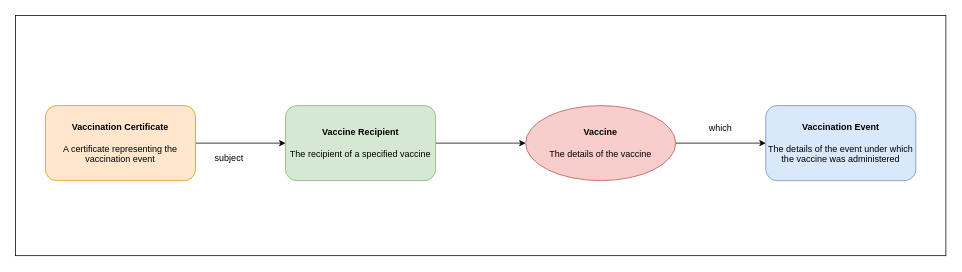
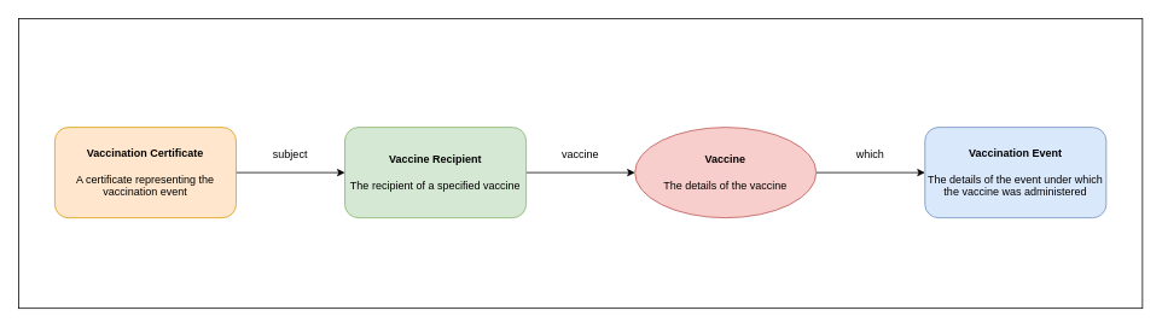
  <mxCell id="0" />
  <mxCell id="1" parent="0" />
  <mxCell id="2" value="" style="rounded=0;whiteSpace=wrap;html=1;" vertex="1" parent="1"><mxGeometry x="20" y="20" width="1240" height="320" as="geometry" /></mxCell>
  <mxCell id="3" style="edgeStyle=orthogonalEdgeStyle;rounded=0;orthogonalLoop=1;jettySize=auto;html=1;exitX=1;exitY=0.5;exitDx=0;exitDy=0;entryX=0;entryY=0.5;entryDx=0;entryDy=0;" edge="1" parent="1" source="4" target="6"><mxGeometry relative="1" as="geometry" /></mxCell>
  <mxCell id="4" value="&lt;font&gt;&lt;b&gt;Vaccine Recipient&lt;/b&gt;&lt;br&gt;&lt;br&gt;The recipient of a specified vaccine&lt;br&gt;&lt;/font&gt;" style="rounded=1;whiteSpace=wrap;html=1;fillColor=#d5e8d4;strokeColor=#82b366;" vertex="1" parent="1"><mxGeometry x="380" y="140" width="200" height="100" as="geometry" /></mxCell>
  <mxCell id="5" style="edgeStyle=orthogonalEdgeStyle;rounded=0;orthogonalLoop=1;jettySize=auto;html=1;exitX=1;exitY=0.5;exitDx=0;exitDy=0;" edge="1" parent="1" source="6" target="7"><mxGeometry relative="1" as="geometry" /></mxCell>
  <mxCell id="6" value="&lt;font&gt;&lt;b&gt;Vaccine&lt;/b&gt;&lt;br&gt;&lt;br&gt;The details of the vaccine&lt;br&gt;&lt;/font&gt;" style="ellipse;whiteSpace=wrap;html=1;fillColor=#f8cecc;strokeColor=#b85450;" vertex="1" parent="1"><mxGeometry x="700" y="140" width="200" height="100" as="geometry" /></mxCell>
  <mxCell id="7" value="&lt;font&gt;&lt;b&gt;Vaccination Event&lt;/b&gt;&lt;br&gt;&lt;br&gt;The details of the event under which the vaccine was administered&lt;br&gt;&lt;/font&gt;" style="rounded=1;whiteSpace=wrap;html=1;fillColor=#dae8fc;strokeColor=#6c8ebf;" vertex="1" parent="1"><mxGeometry x="1020" y="140" width="200" height="100" as="geometry" /></mxCell>
+ <mxCell id="8" value="vaccine" style="text;html=1;strokeColor=none;fillColor=none;align=center;verticalAlign=middle;whiteSpace=wrap;rounded=0;" vertex="1" parent="1"><mxGeometry x="620" y="160" width="40" height="20" as="geometry" /></mxCell>
  <mxCell id="9" value="which" style="text;html=1;strokeColor=none;fillColor=none;align=center;verticalAlign=middle;whiteSpace=wrap;rounded=0;" vertex="1" parent="1"><mxGeometry x="940" y="160" width="40" height="20" as="geometry" /></mxCell>
  <mxCell id="10" style="edgeStyle=orthogonalEdgeStyle;rounded=0;orthogonalLoop=1;jettySize=auto;html=1;exitX=1;exitY=0.5;exitDx=0;exitDy=0;entryX=0;entryY=0.5;entryDx=0;entryDy=0;" edge="1" parent="1" source="11" target="4"><mxGeometry relative="1" as="geometry" /></mxCell>
  <mxCell id="11" value="&lt;font&gt;&lt;b&gt;Vaccination Certificate&lt;/b&gt;&lt;br&gt;&lt;br&gt;A certificate representing the vaccination event&lt;br&gt;&lt;/font&gt;" style="rounded=1;whiteSpace=wrap;html=1;fillColor=#ffe6cc;strokeColor=#d79b00;" vertex="1" parent="1"><mxGeometry x="60" y="140" width="200" height="100" as="geometry" /></mxCell>
- <mxCell id="12" value="subject" style="text;html=1;strokeColor=none;fillColor=none;align=center;verticalAlign=middle;whiteSpace=wrap;rounded=0;" vertex="1" parent="1"><mxGeometry x="285" y="200" width="40" height="20" as="geometry" /></mxCell>
+ <mxCell id="12" value="subject" style="text;html=1;strokeColor=none;fillColor=none;align=center;verticalAlign=middle;whiteSpace=wrap;rounded=0;" vertex="1" parent="1"><mxGeometry x="300" y="160" width="40" height="20" as="geometry" /></mxCell>
